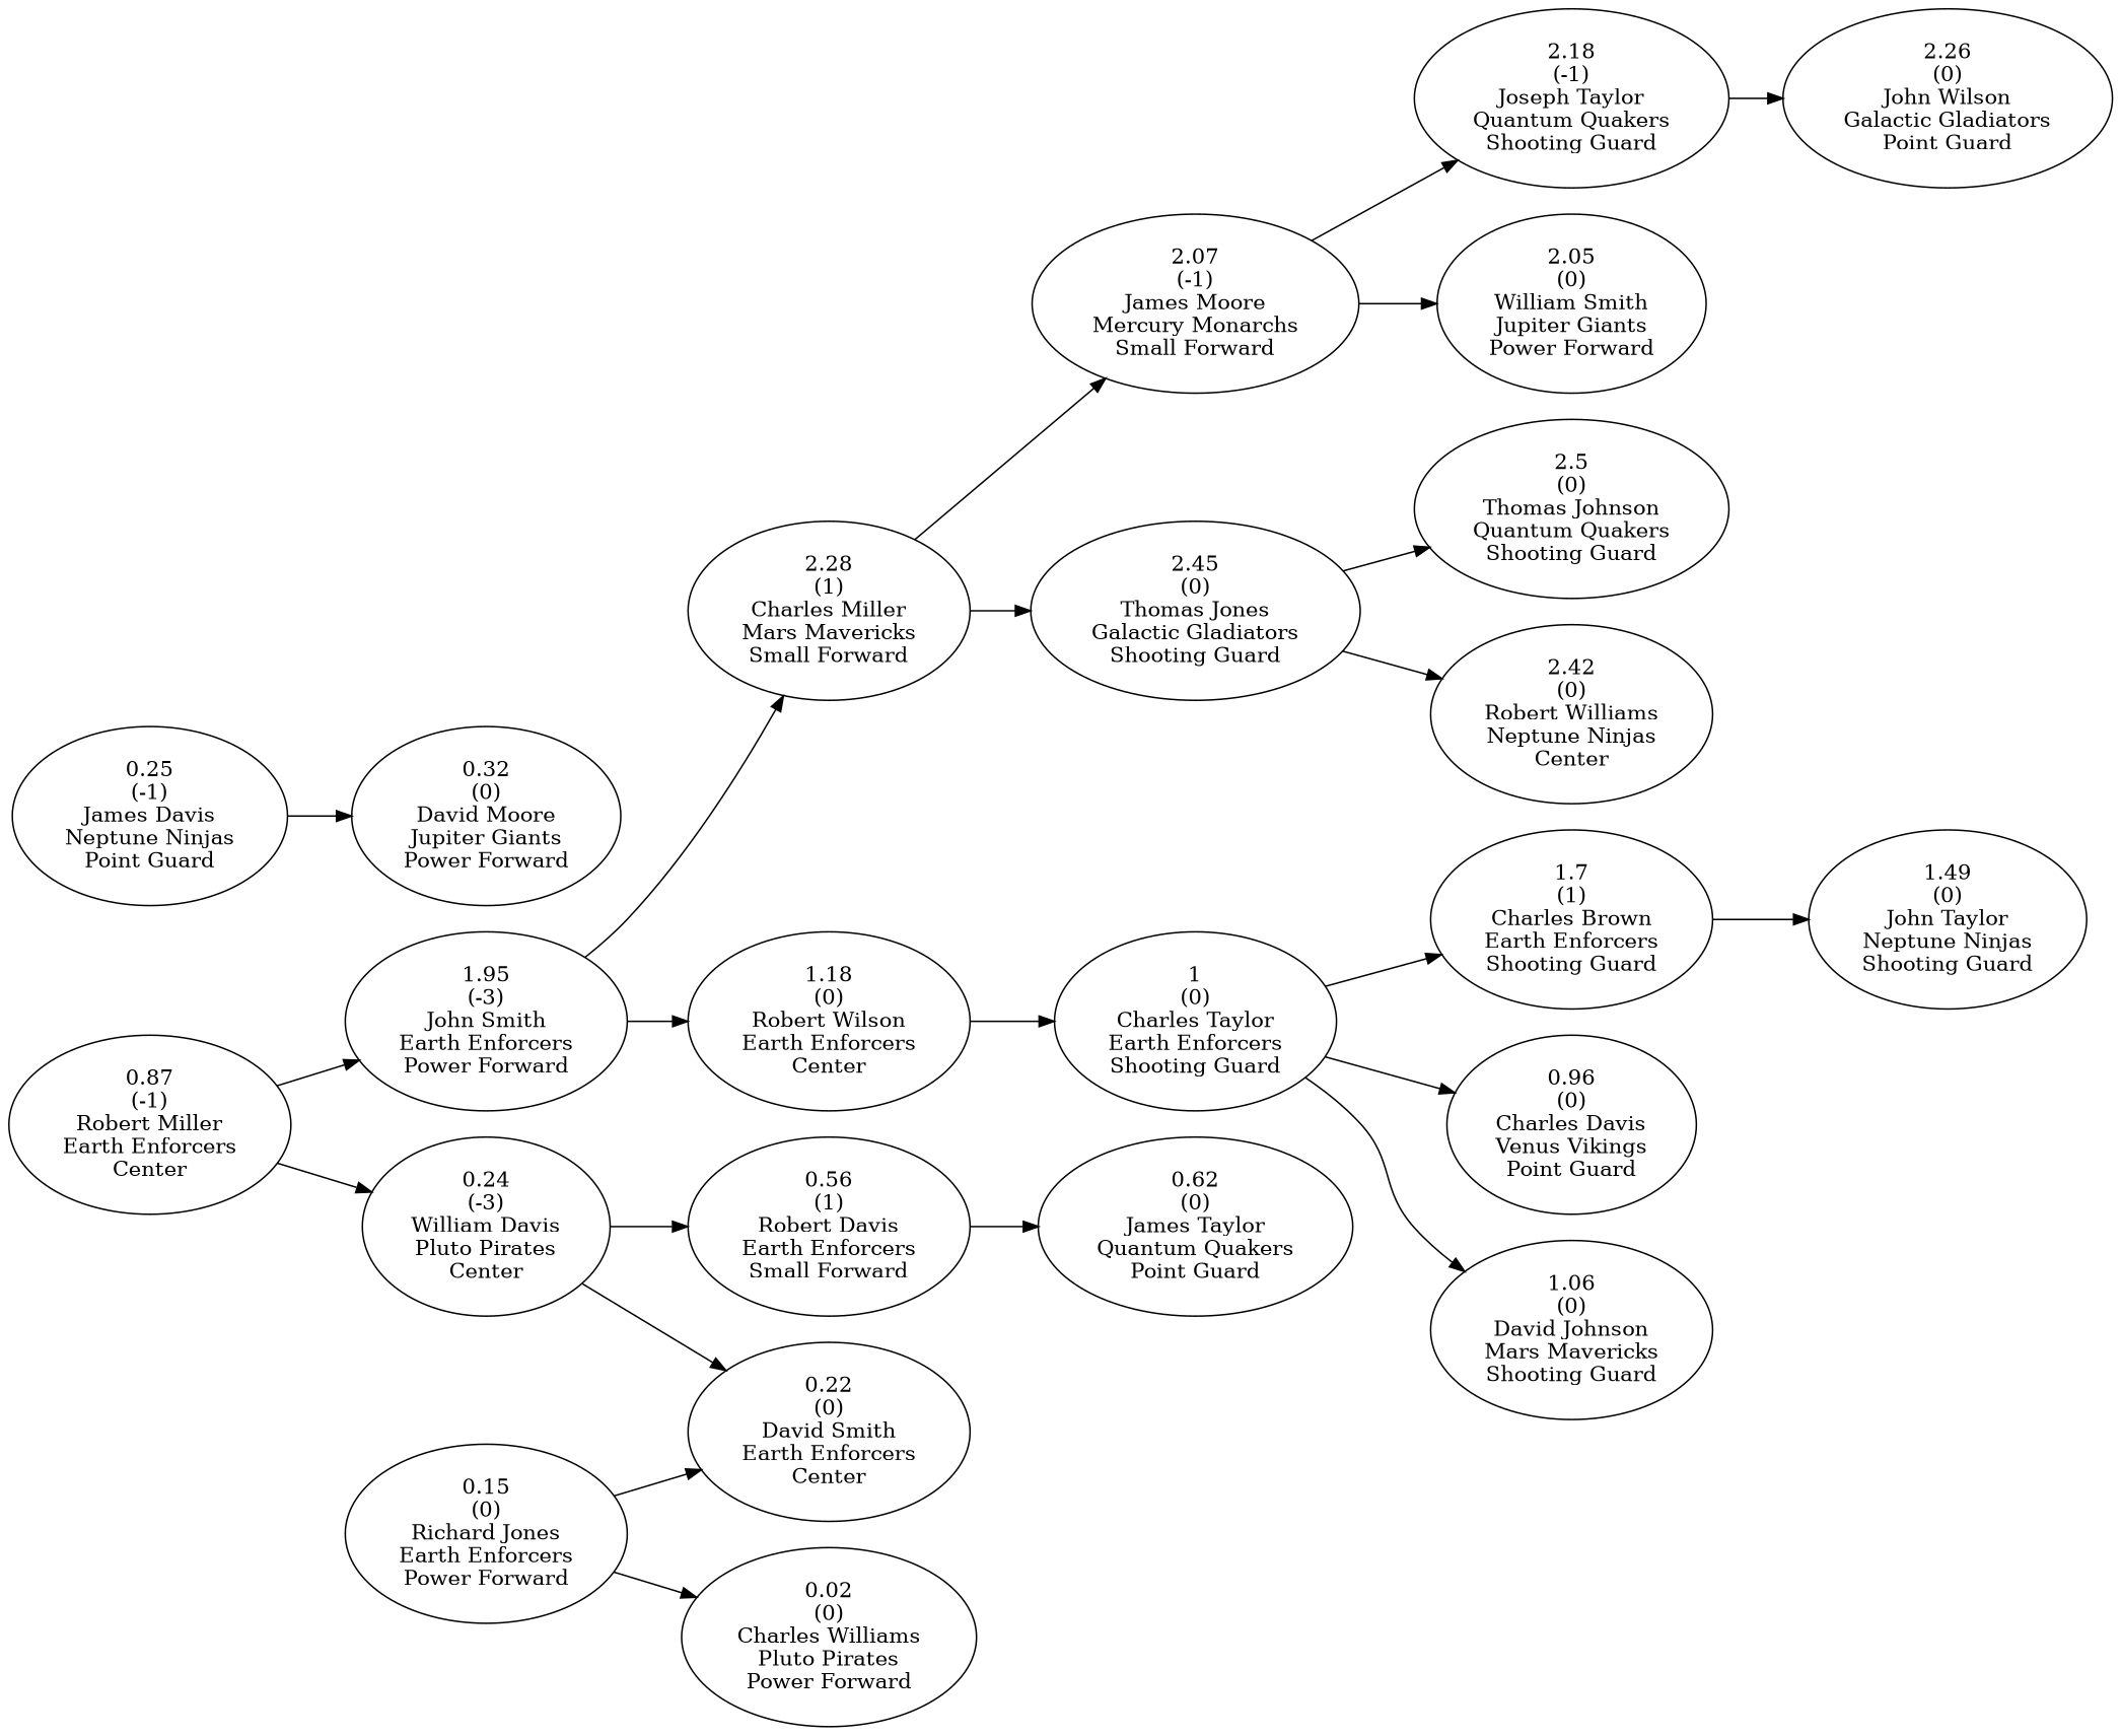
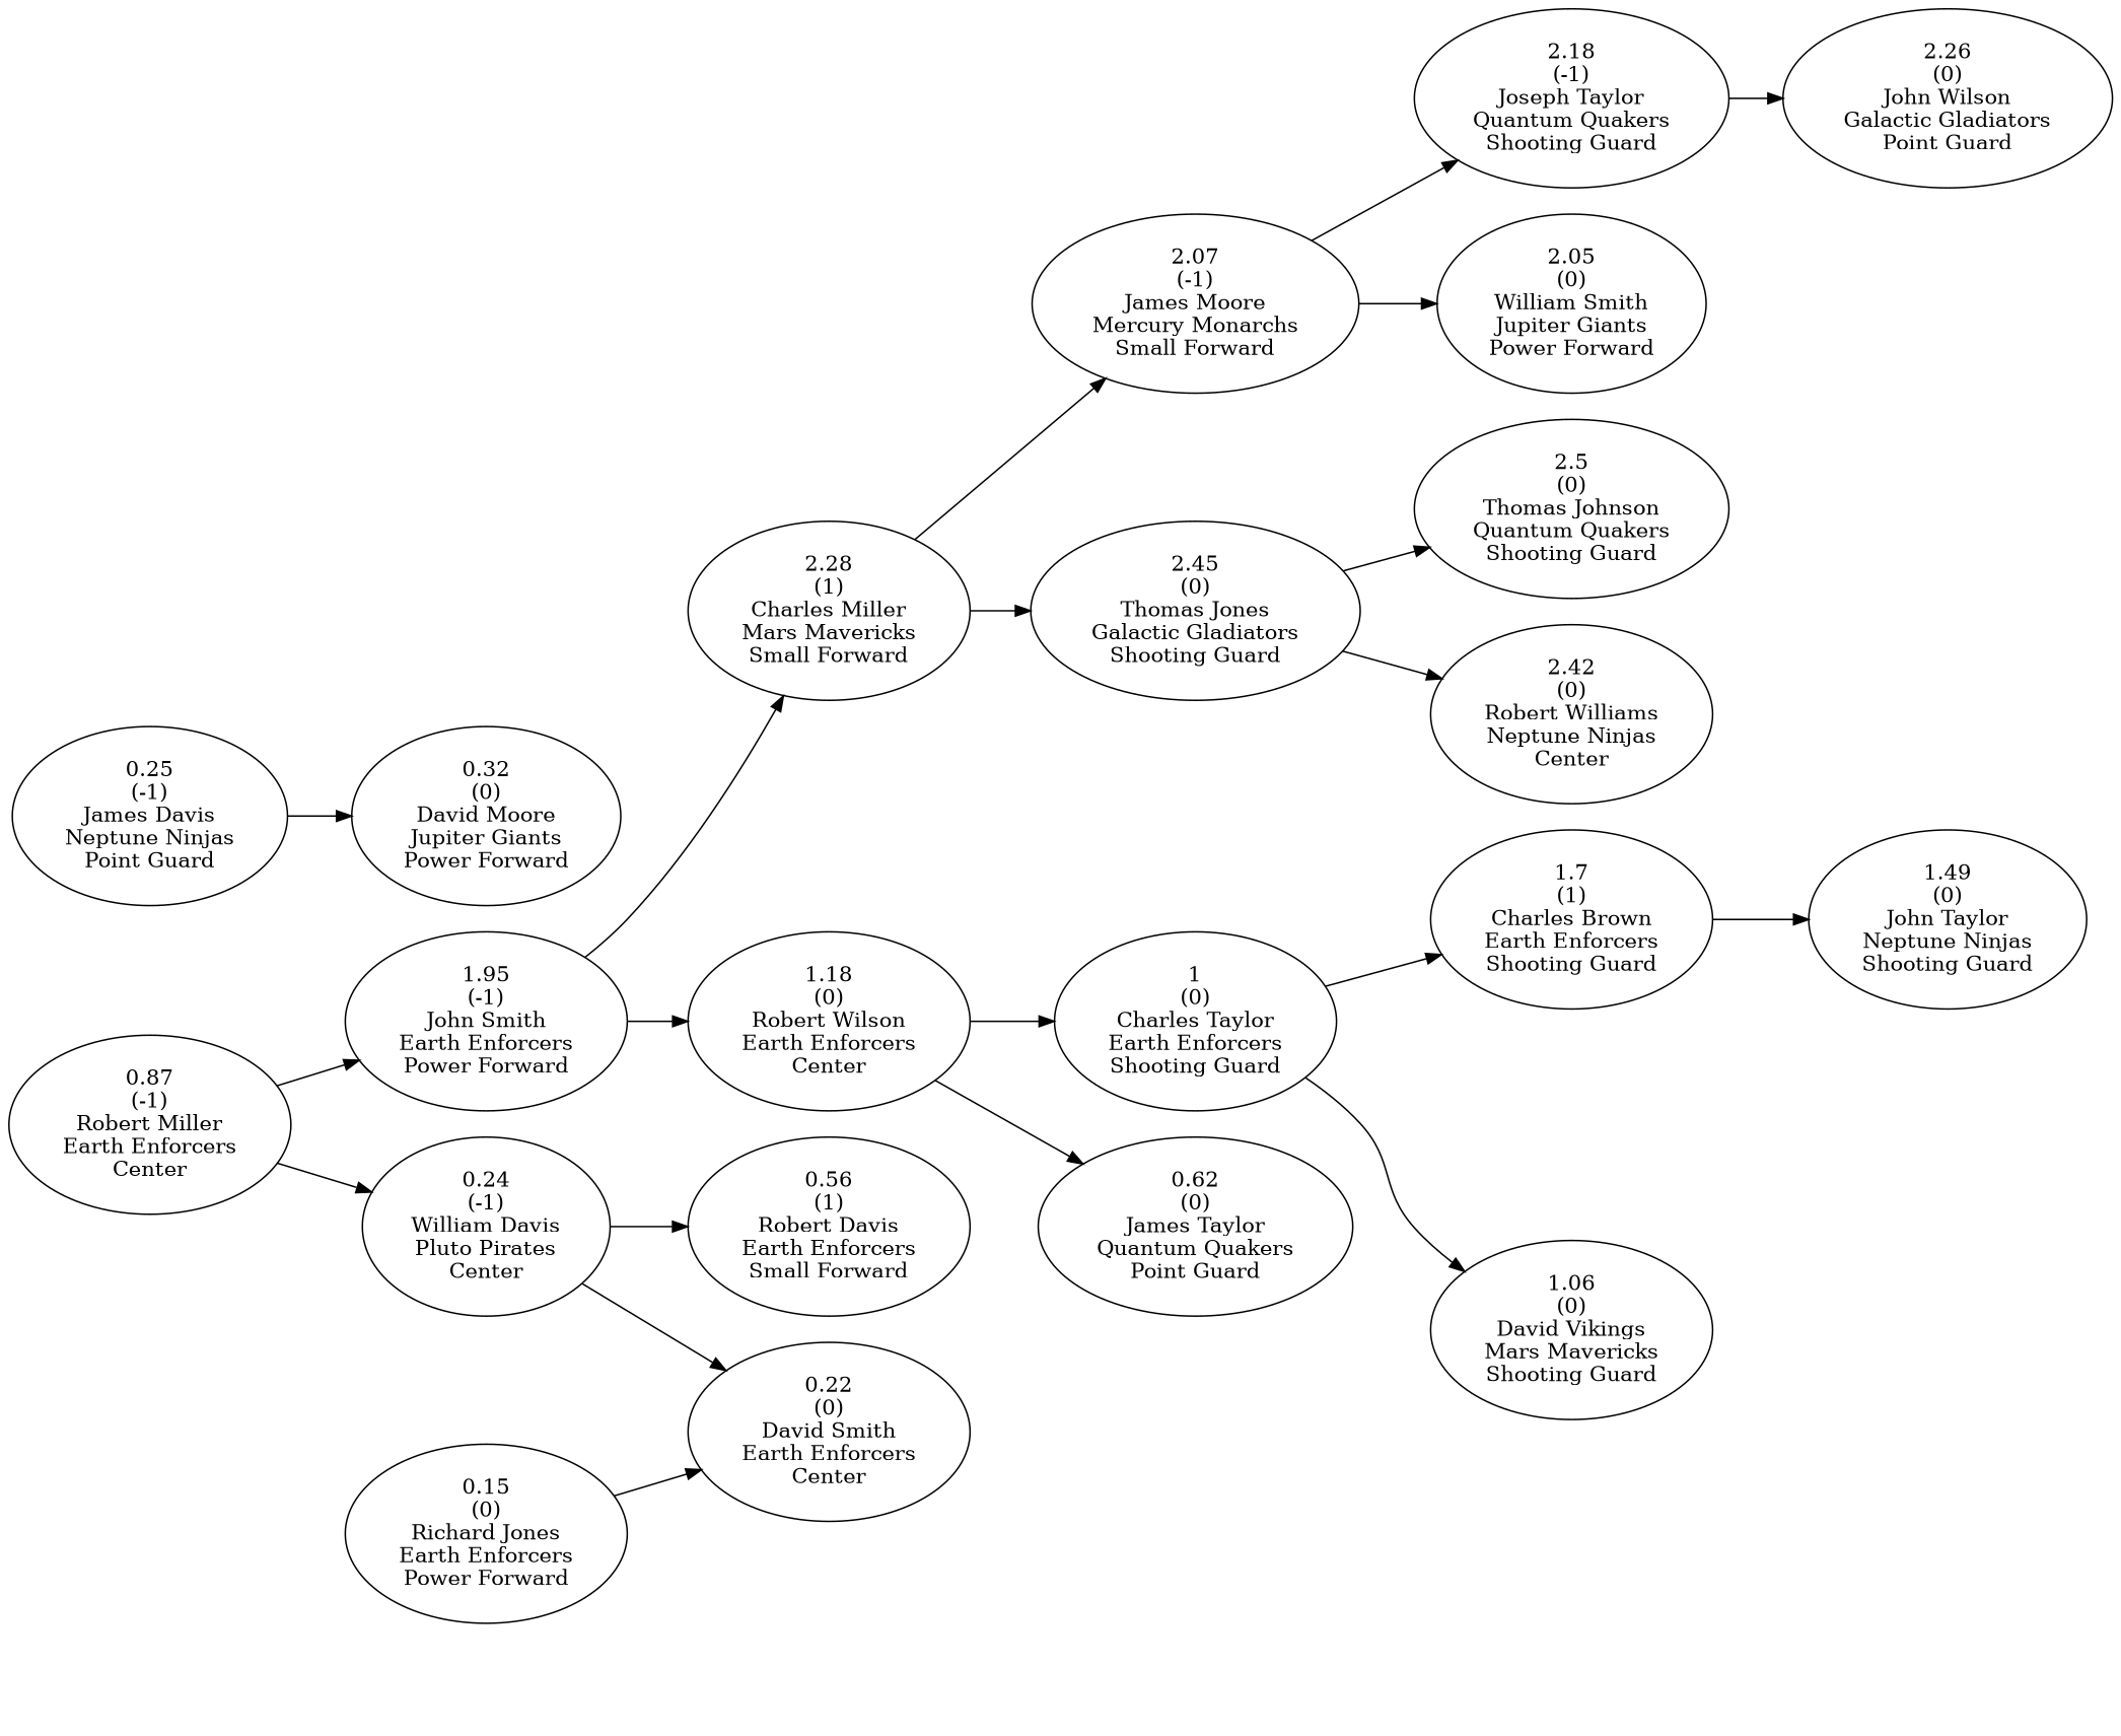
  digraph {
    rankdir=LR
    n1 [label="0.87\n(-1)\nRobert Miller\nEarth Enforcers\nCenter"]
-   n2 [label="0.24\n(-3)\nWilliam Davis\nPluto Pirates\nCenter"]
-   n3 [label="1.95\n(-3)\nJohn Smith\nEarth Enforcers\nPower Forward"]
+   n2 [label="0.24\n(-1)\nWilliam Davis\nPluto Pirates\nCenter"]
+   n3 [label="1.95\n(-1)\nJohn Smith\nEarth Enforcers\nPower Forward"]
    n4 [label="0.56\n(1)\nRobert Davis\nEarth Enforcers\nSmall Forward"]
    n5 [label="0.22\n(0)\nDavid Smith\nEarth Enforcers\nCenter"]
    n6 [label="1.18\n(0)\nRobert Wilson\nEarth Enforcers\nCenter"]
    n7 [label="2.28\n(1)\nCharles Miller\nMars Mavericks\nSmall Forward"]
    n8 [label="0.15\n(0)\nRichard Jones\nEarth Enforcers\nPower Forward"]
-   n9 [label="0.02\n(0)\nCharles Williams\nPluto Pirates\nPower Forward"]
    n10 [label="0.62\n(0)\nJames Taylor\nQuantum Quakers\nPoint Guard"]
    n11 [label="0.25\n(-1)\nJames Davis\nNeptune Ninjas\nPoint Guard"]
    n12 [label="0.32\n(0)\nDavid Moore\nJupiter Giants\nPower Forward"]
    n13 [label="1\n(0)\nCharles Taylor\nEarth Enforcers\nShooting Guard"]
    n14 [label="2.07\n(-1)\nJames Moore\nMercury Monarchs\nSmall Forward"]
    n15 [label="2.45\n(0)\nThomas Jones\nGalactic Gladiators\nShooting Guard"]
    n16 [label="1.7\n(1)\nCharles Brown\nEarth Enforcers\nShooting Guard"]
-   n17 [label="0.96\n(0)\nCharles Davis\nVenus Vikings\nPoint Guard"]
-   n18 [label="1.06\n(0)\nDavid Johnson\nMars Mavericks\nShooting Guard"]
+   n18 [label="1.06\n(0)\nDavid Vikings\nMars Mavericks\nShooting Guard"]
    n19 [label="1.49\n(0)\nJohn Taylor\nNeptune Ninjas\nShooting Guard"]
    n20 [label="2.05\n(0)\nWilliam Smith\nJupiter Giants\nPower Forward"]
    n21 [label="2.18\n(-1)\nJoseph Taylor\nQuantum Quakers\nShooting Guard"]
    n22 [label="2.42\n(0)\nRobert Williams\nNeptune Ninjas\nCenter"]
    n23 [label="2.5\n(0)\nThomas Johnson\nQuantum Quakers\nShooting Guard"]
    n24 [label="2.26\n(0)\nJohn Wilson\nGalactic Gladiators\nPoint Guard"]
    n1 -> n2
    n1 -> n3
    n2 -> n4
    n2 -> n5
    n3 -> n6
    n3 -> n7
-   n4 -> n10
+   n6 -> n10
    n6 -> n13
    n7 -> n14
    n7 -> n15
    n8 -> n5
-   n8 -> n9
    n11 -> n12
    n13 -> n16
-   n13 -> n17
    n13 -> n18
    n14 -> n20
    n14 -> n21
    n15 -> n22
    n15 -> n23
    n16 -> n19
    n21 -> n24
  }
